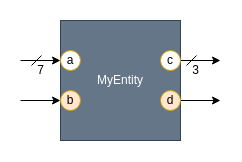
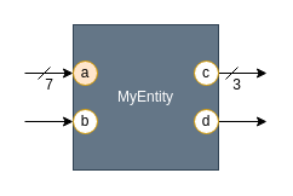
  <mxCell id="0" />
  <mxCell id="1" parent="0" />
  <mxCell id="2" value="MyEntity" style="rounded=0;whiteSpace=wrap;html=1;fillColor=#647687;fontColor=#ffffff;strokeColor=#314354;" parent="1" vertex="1"><mxGeometry x="60" y="20" width="120" height="120" as="geometry" /></mxCell>
  <mxCell id="3" value="" style="endArrow=classic;html=1;rounded=0;" parent="1" edge="1"><mxGeometry width="50" height="50" relative="1" as="geometry"><mxPoint x="20" y="60" as="sourcePoint" /><mxPoint x="60" y="60" as="targetPoint" /></mxGeometry></mxCell>
  <mxCell id="4" value="" style="endArrow=none;html=1;rounded=0;" parent="1" edge="1"><mxGeometry width="50" height="50" relative="1" as="geometry"><mxPoint x="31" y="65" as="sourcePoint" /><mxPoint x="41" y="55" as="targetPoint" /></mxGeometry></mxCell>
  <mxCell id="5" value="" style="endArrow=classic;html=1;rounded=0;" parent="1" edge="1"><mxGeometry width="50" height="50" relative="1" as="geometry"><mxPoint x="20" y="100" as="sourcePoint" /><mxPoint x="60" y="100" as="targetPoint" /></mxGeometry></mxCell>
  <mxCell id="6" value="7" style="text;html=1;align=center;verticalAlign=middle;resizable=0;points=[];autosize=1;strokeColor=none;fillColor=none;" parent="1" vertex="1"><mxGeometry x="25" y="55" width="30" height="30" as="geometry" /></mxCell>
  <mxCell id="7" value="" style="endArrow=classic;html=1;rounded=0;" parent="1" edge="1"><mxGeometry width="50" height="50" relative="1" as="geometry"><mxPoint x="180" y="60" as="sourcePoint" /><mxPoint x="220" y="60" as="targetPoint" /></mxGeometry></mxCell>
  <mxCell id="8" value="" style="endArrow=classic;html=1;rounded=0;" parent="1" edge="1"><mxGeometry width="50" height="50" relative="1" as="geometry"><mxPoint x="180" y="100" as="sourcePoint" /><mxPoint x="220" y="100" as="targetPoint" /></mxGeometry></mxCell>
  <mxCell id="9" value="" style="endArrow=none;html=1;rounded=0;" parent="1" edge="1"><mxGeometry width="50" height="50" relative="1" as="geometry"><mxPoint x="186" y="65" as="sourcePoint" /><mxPoint x="196" y="55" as="targetPoint" /></mxGeometry></mxCell>
  <mxCell id="10" value="3" style="text;html=1;align=center;verticalAlign=middle;resizable=0;points=[];autosize=1;strokeColor=none;fillColor=none;" parent="1" vertex="1"><mxGeometry x="180" y="55" width="30" height="30" as="geometry" /></mxCell>
- <mxCell id="11" value="a" style="ellipse;whiteSpace=wrap;html=1;aspect=fixed;fillColor=#ffffff;strokeColor=#d79b00;" parent="1" vertex="1"><mxGeometry x="60" y="50" width="20" height="20" as="geometry" /></mxCell>
- <mxCell id="12" value="b" style="ellipse;whiteSpace=wrap;html=1;aspect=fixed;fillColor=#ffe6cc;strokeColor=#d79b00;" parent="1" vertex="1"><mxGeometry x="60" y="90" width="20" height="20" as="geometry" /></mxCell>
+ <mxCell id="11" value="a" style="ellipse;whiteSpace=wrap;html=1;aspect=fixed;fillColor=#ffe6cc;strokeColor=#d79b00;" parent="1" vertex="1"><mxGeometry x="60" y="50" width="20" height="20" as="geometry" /></mxCell>
+ <mxCell id="12" value="b" style="ellipse;whiteSpace=wrap;html=1;aspect=fixed;fillColor=#ffffff;strokeColor=#d79b00;" parent="1" vertex="1"><mxGeometry x="60" y="90" width="20" height="20" as="geometry" /></mxCell>
  <mxCell id="13" value="c" style="ellipse;whiteSpace=wrap;html=1;aspect=fixed;fillColor=#ffffff;strokeColor=#d79b00;" parent="1" vertex="1"><mxGeometry x="160" y="50" width="20" height="20" as="geometry" /></mxCell>
- <mxCell id="14" value="d" style="ellipse;whiteSpace=wrap;html=1;aspect=fixed;fillColor=#ffe6cc;strokeColor=#d79b00;" parent="1" vertex="1"><mxGeometry x="160" y="90" width="20" height="20" as="geometry" /></mxCell>
+ <mxCell id="14" value="d" style="ellipse;whiteSpace=wrap;html=1;aspect=fixed;fillColor=#ffffff;strokeColor=#d79b00;" parent="1" vertex="1"><mxGeometry x="160" y="90" width="20" height="20" as="geometry" /></mxCell>
